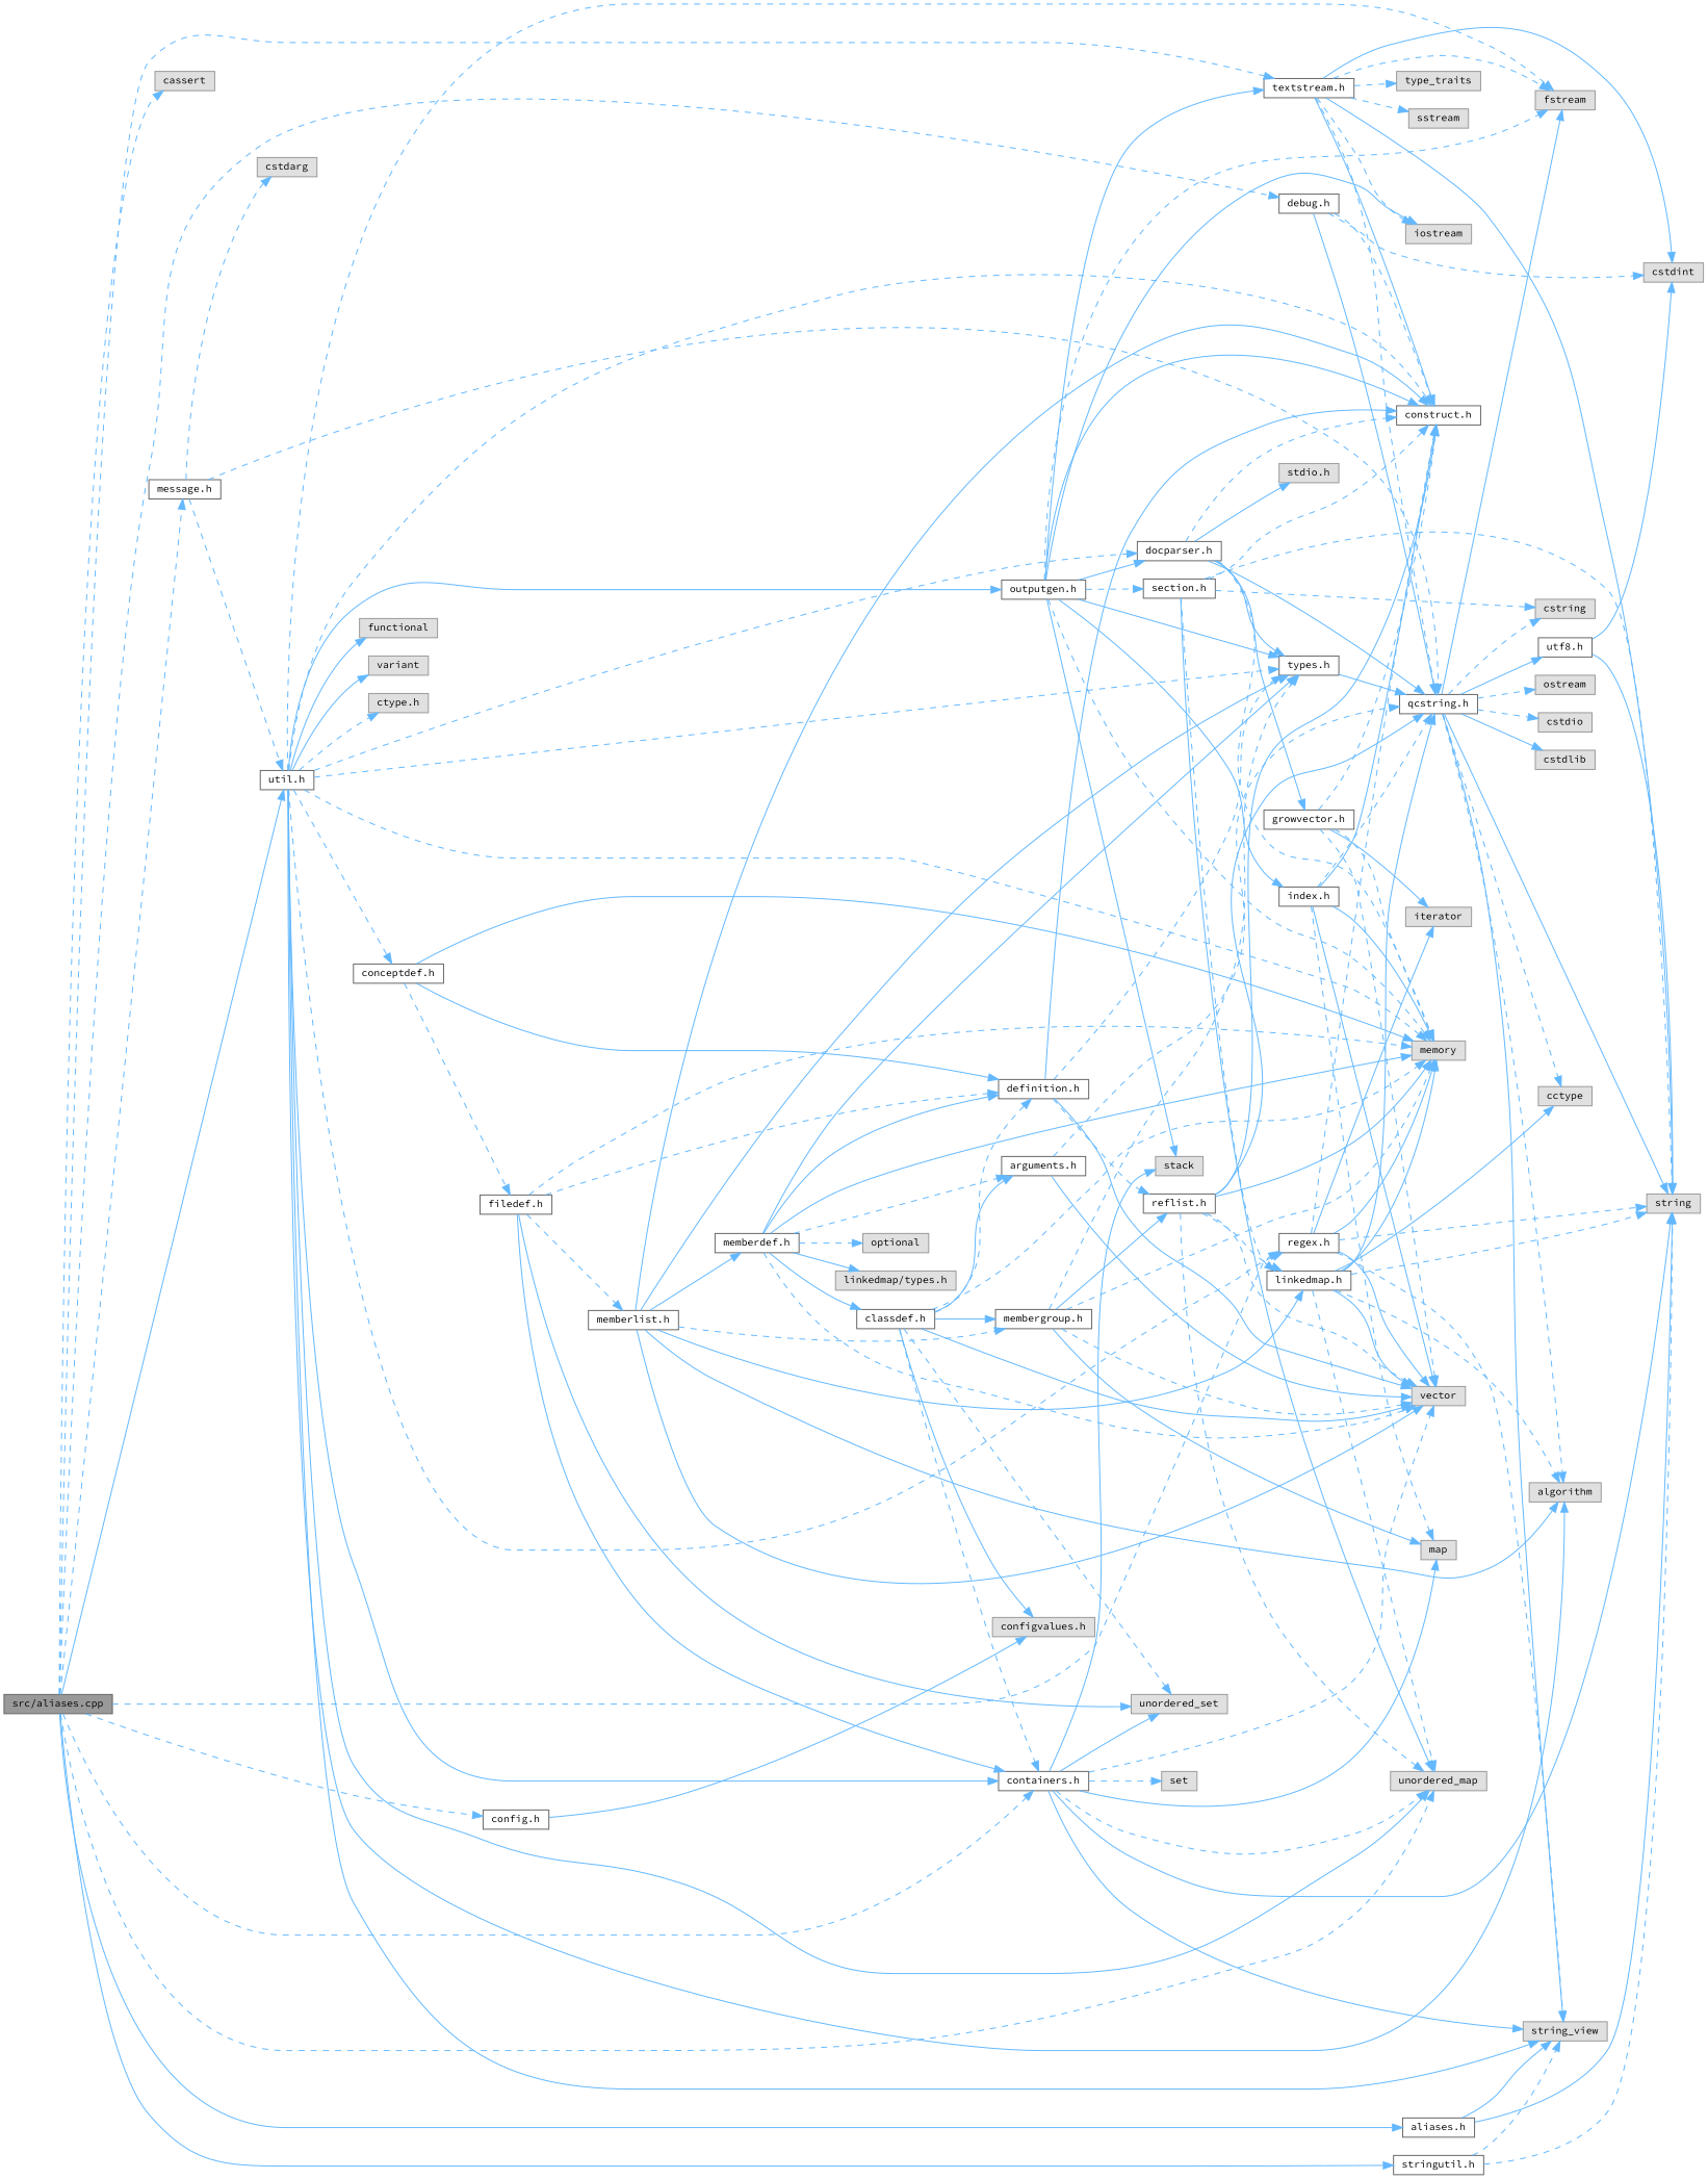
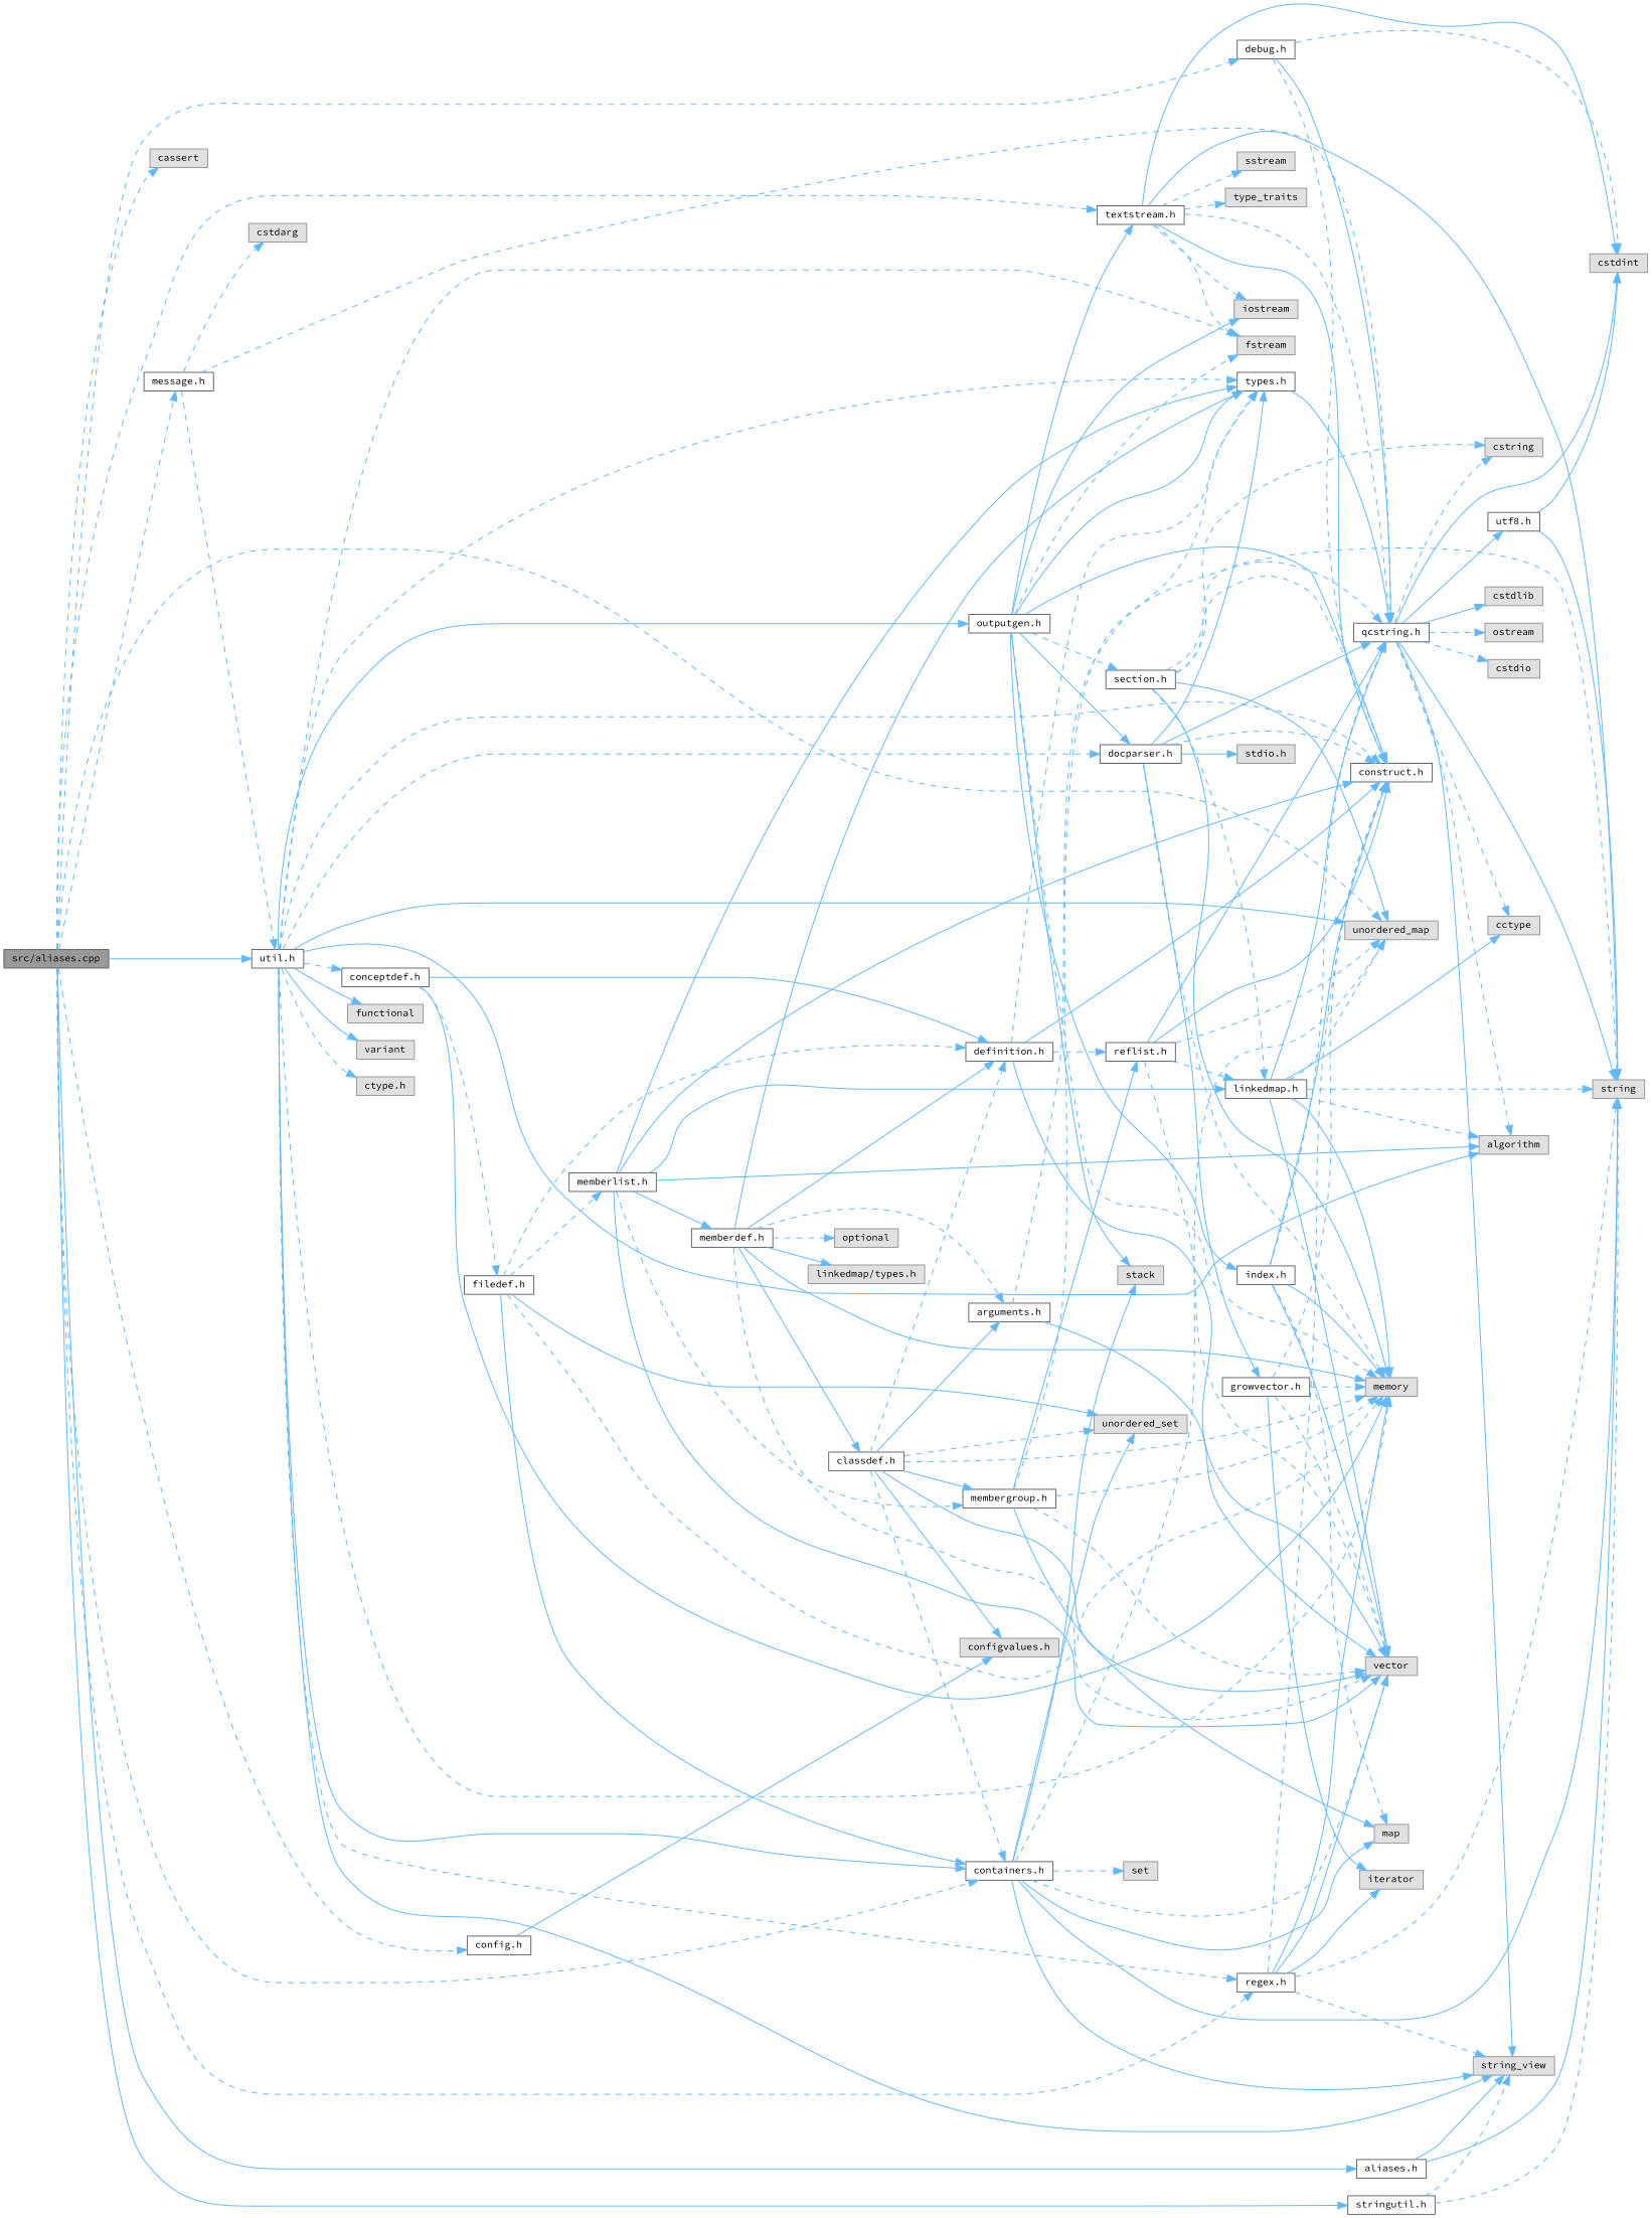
  digraph {
    fontname="Source Code Pro"
    rankdir=LR
    node [color=grey60 fillcolor="#E0E0E0" fontname="Source Code Pro" fontsize=10 shape=box style=filled]
    edge [color=steelblue1 fontname="Source Code Pro" fontsize=10 labelfontname=Helvetica labelfontsize=10 style=solid]
    n1 [color=gray40 fillcolor=grey60 fontcolor=black height=0.2 label="src/aliases.cpp" width=0.4]
    n2 [height=0.2 label=unordered_map width=0.4]
    n3 [height=0.2 label=cassert width=0.4]
    n4 [color=grey40 fillcolor=white height=0.2 label="message.h" width=0.4]
    n5 [color=grey40 fillcolor=white height=0.2 label="util.h" width=0.4]
    n6 [color=grey40 fillcolor=white height=0.2 label="containers.h" width=0.4]
    n7 [color=grey40 fillcolor=white height=0.2 label="textstream.h" width=0.4]
    n8 [color=grey40 fillcolor=white height=0.2 label="regex.h" width=0.4]
    n9 [color=grey40 fillcolor=white height=0.2 label="aliases.h" width=0.4]
    n10 [color=grey40 fillcolor=white height=0.2 label="config.h" width=0.4]
    n11 [color=grey40 fillcolor=white height=0.2 label="debug.h" width=0.4]
    n12 [color=grey40 fillcolor=white height=0.2 label="stringutil.h" width=0.4]
    n13 [height=0.2 label=cstdarg width=0.4]
    n14 [color=grey40 fillcolor=white height=0.2 label="qcstring.h" width=0.4]
    n15 [height=0.2 label=string_view width=0.4]
    n16 [height=0.2 label=algorithm width=0.4]
    n17 [height=0.2 label=memory width=0.4]
    n18 [height=0.2 label=functional width=0.4]
    n19 [height=0.2 label=fstream width=0.4]
    n20 [height=0.2 label=variant width=0.4]
    n21 [height=0.2 label="ctype.h" width=0.4]
    n22 [color=grey40 fillcolor=white height=0.2 label="types.h" width=0.4]
    n23 [color=grey40 fillcolor=white height=0.2 label="docparser.h" width=0.4]
    n24 [color=grey40 fillcolor=white height=0.2 label="construct.h" width=0.4]
    n25 [color=grey40 fillcolor=white height=0.2 label="outputgen.h" width=0.4]
    n26 [color=grey40 fillcolor=white height=0.2 label="conceptdef.h" width=0.4]
    n27 [height=0.2 label=string width=0.4]
    n28 [height=0.2 label=vector width=0.4]
    n29 [height=0.2 label=set width=0.4]
    n30 [height=0.2 label=map width=0.4]
    n31 [height=0.2 label=unordered_set width=0.4]
    n32 [height=0.2 label=stack width=0.4]
    n33 [height=0.2 label=cstdint width=0.4]
    n34 [height=0.2 label=iostream width=0.4]
    n35 [height=0.2 label=sstream width=0.4]
    n36 [height=0.2 label=type_traits width=0.4]
    n37 [height=0.2 label=iterator width=0.4]
    n38 [height=0.2 label="configvalues.h" width=0.4]
    n39 [height=0.2 label=cctype width=0.4]
    n40 [height=0.2 label=cstring width=0.4]
    n41 [height=0.2 label=cstdio width=0.4]
    n42 [height=0.2 label=cstdlib width=0.4]
    n43 [height=0.2 label=ostream width=0.4]
    n44 [color=grey40 fillcolor=white height=0.2 label="utf8.h" width=0.4]
    n45 [height=0.2 label="stdio.h" width=0.4]
    n46 [color=grey40 fillcolor=white height=0.2 label="growvector.h" width=0.4]
    n47 [color=grey40 fillcolor=white height=0.2 label="index.h" width=0.4]
    n48 [color=grey40 fillcolor=white height=0.2 label="section.h" width=0.4]
    n49 [color=grey40 fillcolor=white height=0.2 label="definition.h" width=0.4]
    n50 [color=grey40 fillcolor=white height=0.2 label="filedef.h" width=0.4]
    n51 [color=grey40 fillcolor=white height=0.2 label="linkedmap.h" width=0.4]
    n52 [color=grey40 fillcolor=white height=0.2 label="reflist.h" width=0.4]
    n53 [color=grey40 fillcolor=white height=0.2 label="memberlist.h" width=0.4]
    n54 [color=grey40 fillcolor=white height=0.2 label="memberdef.h" width=0.4]
    n55 [color=grey40 fillcolor=white height=0.2 label="membergroup.h" width=0.4]
    n56 [height=0.2 label=optional width=0.4]
    n57 [height=0.2 label="linkedmap/types.h" width=0.4]
    n58 [color=grey40 fillcolor=white height=0.2 label="arguments.h" width=0.4]
    n59 [color=grey40 fillcolor=white height=0.2 label="classdef.h" width=0.4]
    n1 -> n2 [style=dashed]
    n1 -> n3 [style=dashed]
    n1 -> n4 [style=dashed]
    n1 -> n5
    n1 -> n6 [style=dashed]
    n1 -> n7 [style=dashed]
    n1 -> n8 [style=dashed]
    n1 -> n9
    n1 -> n10 [style=dashed]
    n1 -> n11 [style=dashed]
    n1 -> n12
    n4 -> n5 [style=dashed]
    n4 -> n13 [style=dashed]
    n4 -> n14 [style=dashed]
    n5 -> n2
    n5 -> n6
    n5 -> n8 [style=dashed]
    n5 -> n15
    n5 -> n16
    n5 -> n17 [style=dashed]
    n5 -> n18
    n5 -> n19 [style=dashed]
    n5 -> n20
    n5 -> n21 [style=dashed]
    n5 -> n22 [style=dashed]
    n5 -> n23 [style=dashed]
    n5 -> n24 [style=dashed]
    n5 -> n25
    n5 -> n26 [style=dashed]
    n6 -> n2 [style=dashed]
    n6 -> n15
    n6 -> n27
    n6 -> n28 [style=dashed]
    n6 -> n29 [style=dashed]
    n6 -> n30
    n6 -> n31
    n6 -> n32
    n7 -> n14 [style=dashed]
    n7 -> n19 [style=dashed]
    n7 -> n24
    n7 -> n27
    n7 -> n33
    n7 -> n34 [style=dashed]
    n7 -> n35 [style=dashed]
    n7 -> n36 [style=dashed]
    n8 -> n15 [style=dashed]
    n8 -> n17
    n8 -> n24 [style=dashed]
    n8 -> n27 [style=dashed]
    n8 -> n28
    n8 -> n37
    n9 -> n15
    n9 -> n27
    n10 -> n38
    n11 -> n14
    n11 -> n24 [style=dashed]
    n11 -> n33 [style=dashed]
    n12 -> n15 [style=dashed]
    n12 -> n27 [style=dashed]
    n14 -> n15
    n14 -> n16 [style=dashed]
    n14 -> n27
-   n14 -> n19
+   n14 -> n33
    n14 -> n39 [style=dashed]
    n14 -> n40 [style=dashed]
    n14 -> n41 [style=dashed]
    n14 -> n42
    n14 -> n43 [style=dashed]
    n14 -> n44
    n22 -> n14
    n23 -> n14
    n23 -> n17 [style=dashed]
    n23 -> n22
    n23 -> n24 [style=dashed]
    n23 -> n45
    n23 -> n46
    n25 -> n7
    n25 -> n17 [style=dashed]
    n25 -> n19 [style=dashed]
    n25 -> n22
    n25 -> n23
    n25 -> n24
    n25 -> n32
    n25 -> n34
    n25 -> n47
    n25 -> n48 [style=dashed]
    n26 -> n17
    n26 -> n49
    n26 -> n50 [style=dashed]
    n44 -> n27
    n44 -> n33
    n46 -> n17 [style=dashed]
    n46 -> n24 [style=dashed]
    n46 -> n28 [style=dashed]
    n46 -> n37
    n47 -> n14 [style=dashed]
    n47 -> n17
    n47 -> n24
    n47 -> n28
    n47 -> n30 [style=dashed]
    n48 -> n2
    n48 -> n24 [style=dashed]
    n48 -> n27 [style=dashed]
    n48 -> n40 [style=dashed]
    n48 -> n51 [style=dashed]
    n49 -> n22 [style=dashed]
    n49 -> n24
    n49 -> n28
    n49 -> n52 [style=dashed]
    n50 -> n6
    n50 -> n17 [style=dashed]
    n50 -> n31
    n50 -> n49 [style=dashed]
    n50 -> n53 [style=dashed]
    n51 -> n2 [style=dashed]
    n51 -> n14
    n51 -> n16 [style=dashed]
    n51 -> n17
    n51 -> n27 [style=dashed]
    n51 -> n28
    n51 -> n39
    n52 -> n2 [style=dashed]
    n52 -> n14
-   n52 -> n17
+   n48 -> n17
    n52 -> n24
    n52 -> n28 [style=dashed]
    n52 -> n51 [style=dashed]
    n53 -> n16
    n53 -> n22
    n53 -> n24
    n53 -> n28
    n53 -> n51
    n53 -> n54
    n53 -> n55 [style=dashed]
    n54 -> n17
    n54 -> n22
    n54 -> n28 [style=dashed]
    n54 -> n49
    n54 -> n56 [style=dashed]
    n54 -> n57
    n54 -> n58 [style=dashed]
    n54 -> n59
    n55 -> n17 [style=dashed]
    n55 -> n22 [style=dashed]
    n55 -> n28 [style=dashed]
    n55 -> n30
    n55 -> n52
    n58 -> n14 [style=dashed]
    n58 -> n28
    n59 -> n6 [style=dashed]
    n59 -> n17 [style=dashed]
    n59 -> n28
    n59 -> n31 [style=dashed]
    n59 -> n38
    n59 -> n49 [style=dashed]
    n59 -> n55
    n59 -> n58
  }
